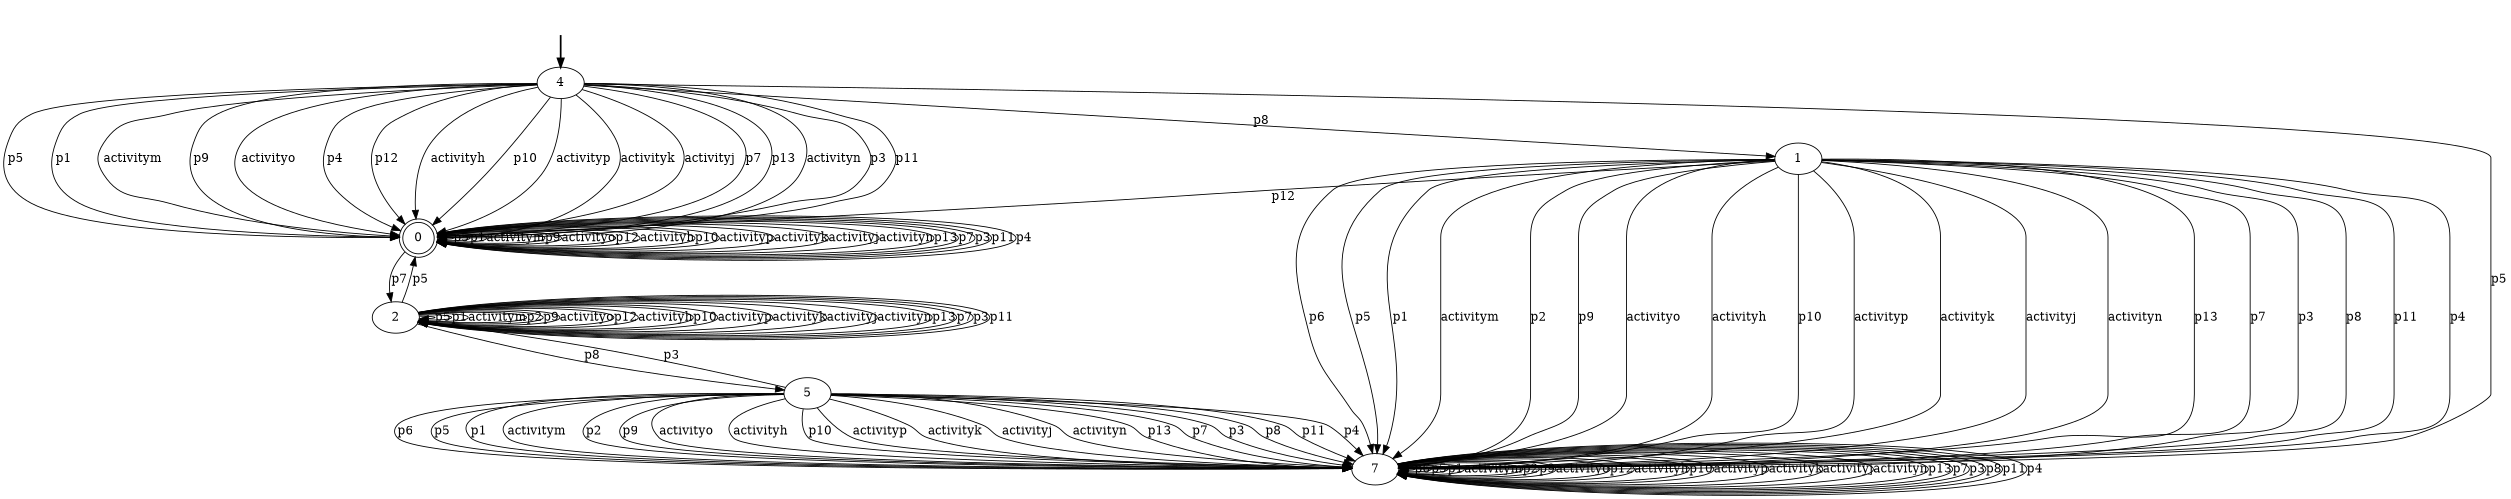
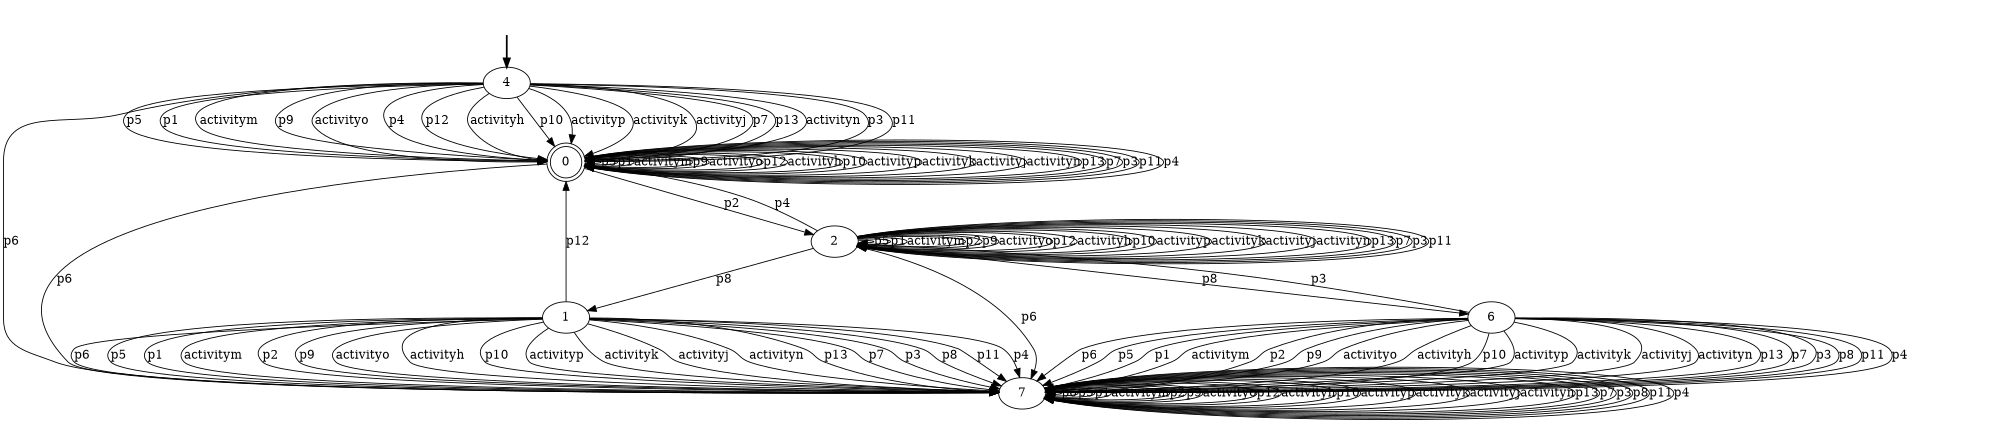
  digraph {
    fake4 [style=invisible]
    4 [root=true]
    0 [shape=doublecircle]
    1
    n5 [label=7]
    2
-   5
+   5 [label=6]
    fake4 -> 4 [style=bold]
    4 -> 0 [label=p5]
    4 -> 0 [label=p1]
    4 -> 0 [label=activitym]
    4 -> 0 [label=p9]
    4 -> 0 [label=activityo]
    4 -> 0 [label=p4]
    4 -> 0 [label=p12]
    4 -> 0 [label=activityh]
    4 -> 0 [label=p10]
    4 -> 0 [label=activityp]
    4 -> 0 [label=activityk]
    4 -> 0 [label=activityj]
    4 -> 0 [label=p7]
    4 -> 0 [label=p13]
    4 -> 0 [label=activityn]
    4 -> 0 [label=p3]
    4 -> 0 [label=p11]
-   4 -> 1 [label=p8]
-   4 -> n5 [label=p5]
+   2 -> 1 [label=p8]
+   4 -> n5 [label=p6]
    0 -> 0 [label=p5]
    0 -> 0 [label=p1]
    0 -> 0 [label=activitym]
    0 -> 0 [label=p9]
    0 -> 0 [label=activityo]
    0 -> 0 [label=p12]
    0 -> 0 [label=activityh]
    0 -> 0 [label=p10]
    0 -> 0 [label=activityp]
    0 -> 0 [label=activityk]
    0 -> 0 [label=activityj]
    0 -> 0 [label=activityn]
    0 -> 0 [label=p13]
    0 -> 0 [label=p7]
    0 -> 0 [label=p3]
    0 -> 0 [label=p11]
    0 -> 0 [label=p4]
-   0 -> 2 [label=p7]
+   0 -> n5 [label=p6]
+   0 -> 2 [label=p2]
    1 -> 0 [label=p12]
    1 -> n5 [label=p6]
    1 -> n5 [label=p5]
    1 -> n5 [label=p1]
    1 -> n5 [label=activitym]
    1 -> n5 [label=p2]
    1 -> n5 [label=p9]
    1 -> n5 [label=activityo]
    1 -> n5 [label=activityh]
    1 -> n5 [label=p10]
    1 -> n5 [label=activityp]
    1 -> n5 [label=activityk]
    1 -> n5 [label=activityj]
    1 -> n5 [label=activityn]
    1 -> n5 [label=p13]
    1 -> n5 [label=p7]
    1 -> n5 [label=p3]
    1 -> n5 [label=p8]
    1 -> n5 [label=p11]
    1 -> n5 [label=p4]
    n5 -> n5 [label=p6]
    n5 -> n5 [label=p5]
    n5 -> n5 [label=p1]
    n5 -> n5 [label=activitym]
    n5 -> n5 [label=p2]
    n5 -> n5 [label=p9]
    n5 -> n5 [label=activityo]
    n5 -> n5 [label=p12]
    n5 -> n5 [label=activityh]
    n5 -> n5 [label=p10]
    n5 -> n5 [label=activityp]
    n5 -> n5 [label=activityk]
    n5 -> n5 [label=activityj]
    n5 -> n5 [label=activityn]
    n5 -> n5 [label=p13]
    n5 -> n5 [label=p7]
    n5 -> n5 [label=p3]
    n5 -> n5 [label=p8]
    n5 -> n5 [label=p11]
    n5 -> n5 [label=p4]
-   2 -> 0 [label=p5]
+   2 -> 0 [label=p4]
+   2 -> n5 [label=p6]
    2 -> 2 [label=p5]
    2 -> 2 [label=p1]
    2 -> 2 [label=activitym]
    2 -> 2 [label=p2]
    2 -> 2 [label=p9]
    2 -> 2 [label=activityo]
    2 -> 2 [label=p12]
    2 -> 2 [label=activityh]
    2 -> 2 [label=p10]
    2 -> 2 [label=activityp]
    2 -> 2 [label=activityk]
    2 -> 2 [label=activityj]
    2 -> 2 [label=activityn]
    2 -> 2 [label=p13]
    2 -> 2 [label=p7]
    2 -> 2 [label=p3]
    2 -> 2 [label=p11]
    2 -> 5 [label=p8]
    5 -> n5 [label=p6]
    5 -> n5 [label=p5]
    5 -> n5 [label=p1]
    5 -> n5 [label=activitym]
    5 -> n5 [label=p2]
    5 -> n5 [label=p9]
    5 -> n5 [label=activityo]
    5 -> n5 [label=activityh]
    5 -> n5 [label=p10]
    5 -> n5 [label=activityp]
    5 -> n5 [label=activityk]
    5 -> n5 [label=activityj]
    5 -> n5 [label=activityn]
    5 -> n5 [label=p13]
    5 -> n5 [label=p7]
    5 -> n5 [label=p3]
    5 -> n5 [label=p8]
    5 -> n5 [label=p11]
    5 -> n5 [label=p4]
    5 -> 2 [label=p3]
  }
